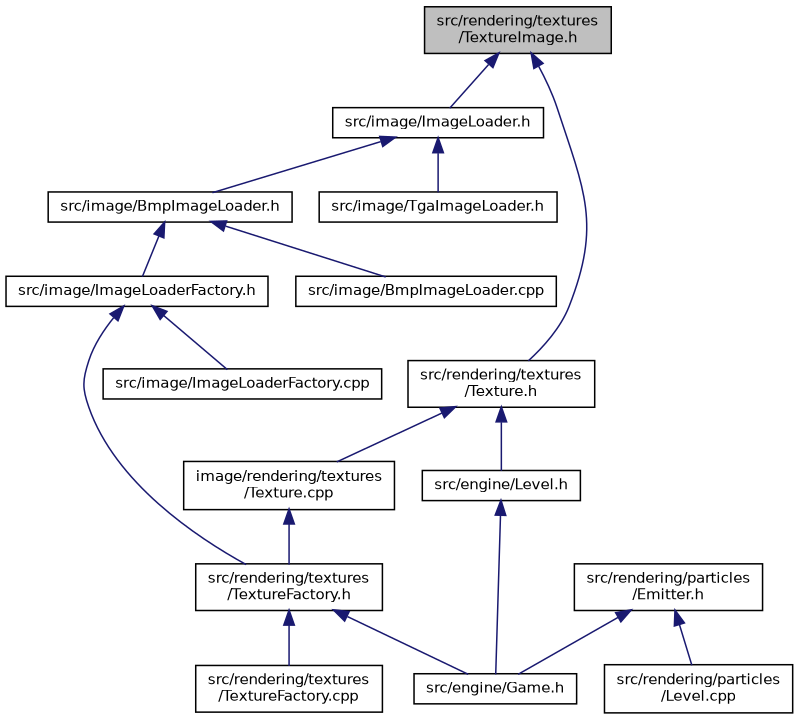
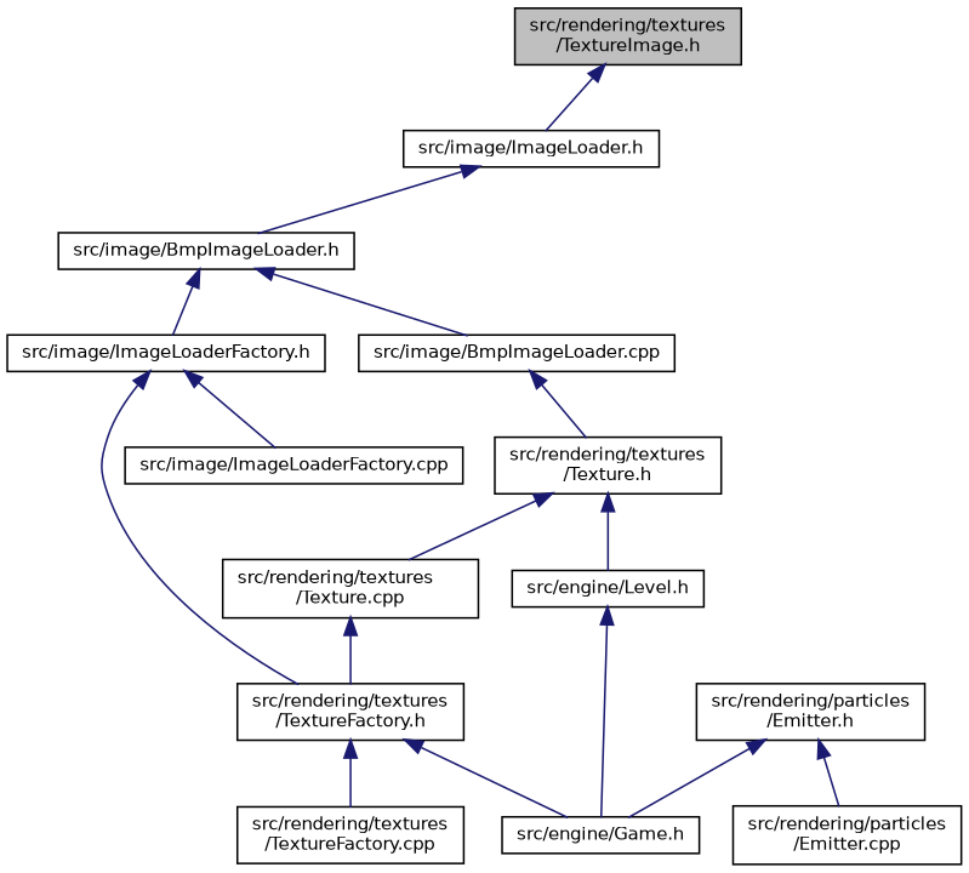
  digraph {
    node [color=black fillcolor=white fontname=Helvetica fontsize=10 shape=record style=filled]
    edge [color=midnightblue dir=back fontname=Helvetica fontsize=10 labelfontname=Helvetica labelfontsize=10 style=solid]
    n1 [fillcolor=grey75 fontcolor=black height=0.2 label="src/rendering/textures\l/TextureImage.h" width=0.4]
    n2 [height=0.2 label="src/image/ImageLoader.h" width=0.4]
    n3 [height=0.2 label="src/rendering/textures\l/Texture.h" width=0.4]
    n4 [height=0.2 label="src/image/BmpImageLoader.h" width=0.4]
-   n5 [height=0.2 label="src/image/TgaImageLoader.h" width=0.4]
    n6 [height=0.2 label="src/engine/Level.h" width=0.4]
-   n7 [height=0.2 label="image/rendering/textures\l/Texture.cpp" width=0.4]
+   n7 [height=0.2 label="src/rendering/textures\l/Texture.cpp" width=0.4]
    n8 [height=0.2 label="src/image/ImageLoaderFactory.h" width=0.4]
    n9 [height=0.2 label="src/rendering/textures\l/TextureFactory.h" width=0.4]
    n10 [height=0.2 label="src/image/ImageLoaderFactory.cpp" width=0.4]
    n11 [height=0.2 label="src/image/BmpImageLoader.cpp" width=0.4]
    n12 [height=0.2 label="src/engine/Game.h" width=0.4]
    n13 [height=0.2 label="src/rendering/textures\l/TextureFactory.cpp" width=0.4]
    n14 [height=0.2 label="src/rendering/particles\l/Emitter.h" width=0.4]
-   n15 [height=0.2 label="src/rendering/particles\l/Level.cpp" width=0.4]
+   n15 [height=0.2 label="src/rendering/particles\l/Emitter.cpp" width=0.4]
    n1 -> n2
-   n1 -> n3
+   n11 -> n3
    n2 -> n4
-   n2 -> n5
    n3 -> n6
    n3 -> n7
    n4 -> n8
    n4 -> n11
    n6 -> n12
    n7 -> n9
    n8 -> n9
    n8 -> n10
    n9 -> n12
    n9 -> n13
    n14 -> n12
    n14 -> n15
  }
